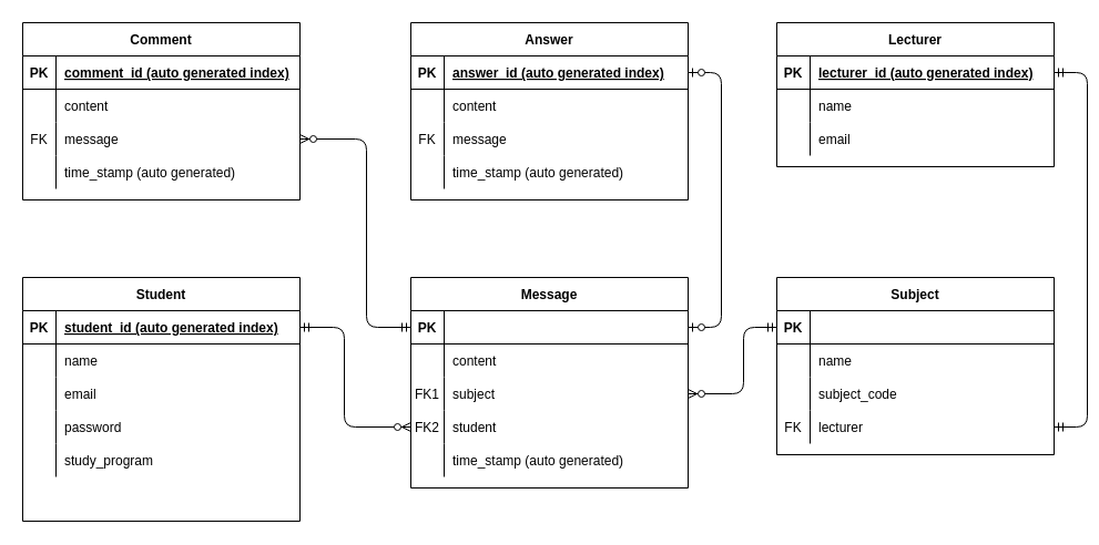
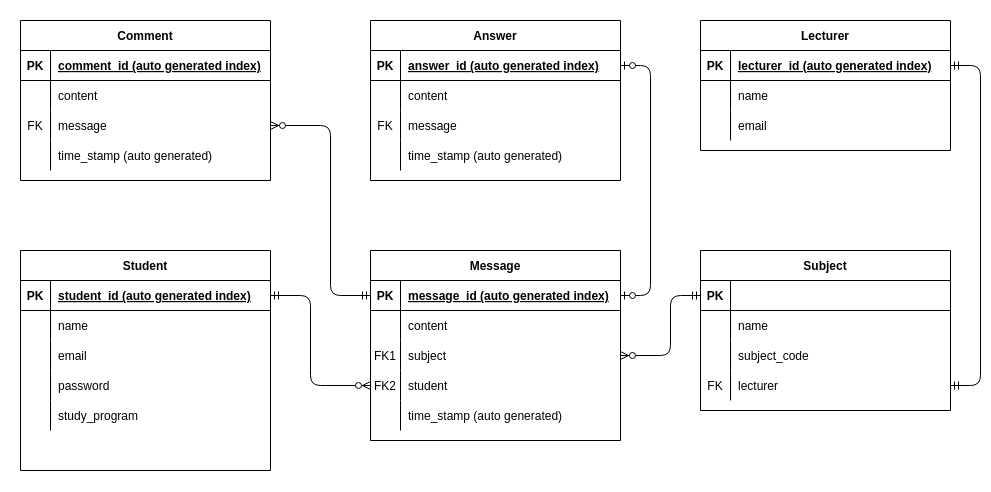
  <mxCell id="0" />
  <mxCell id="1" parent="0" />
  <mxCell id="2" value="" style="edgeStyle=entityRelationEdgeStyle;endArrow=ERmandOne;startArrow=ERmandOne;endFill=0;startFill=0;entryX=1;entryY=0.5;entryDx=0;entryDy=0;" parent="1" source="4" target="22" edge="1"><mxGeometry width="100" height="100" relative="1" as="geometry"><mxPoint x="650" y="70" as="sourcePoint" /><mxPoint x="710" y="95" as="targetPoint" /></mxGeometry></mxCell>
  <mxCell id="3" value="Lecturer" style="shape=table;startSize=30;container=1;collapsible=1;childLayout=tableLayout;fixedRows=1;rowLines=0;fontStyle=1;align=center;resizeLast=1;" parent="1" vertex="1"><mxGeometry x="700" y="20" width="250" height="130" as="geometry" /></mxCell>
  <mxCell id="4" value="" style="shape=partialRectangle;collapsible=0;dropTarget=0;pointerEvents=0;fillColor=none;points=[[0,0.5],[1,0.5]];portConstraint=eastwest;top=0;left=0;right=0;bottom=1;" parent="3" vertex="1"><mxGeometry y="30" width="250" height="30" as="geometry" /></mxCell>
  <mxCell id="5" value="PK" style="shape=partialRectangle;overflow=hidden;connectable=0;fillColor=none;top=0;left=0;bottom=0;right=0;fontStyle=1;" parent="4" vertex="1"><mxGeometry width="30" height="30" as="geometry" /></mxCell>
  <mxCell id="6" value="lecturer_id (auto generated index)" style="shape=partialRectangle;overflow=hidden;connectable=0;fillColor=none;top=0;left=0;bottom=0;right=0;align=left;spacingLeft=6;fontStyle=5;" parent="4" vertex="1"><mxGeometry x="30" width="220" height="30" as="geometry" /></mxCell>
  <mxCell id="7" value="" style="shape=partialRectangle;collapsible=0;dropTarget=0;pointerEvents=0;fillColor=none;points=[[0,0.5],[1,0.5]];portConstraint=eastwest;top=0;left=0;right=0;bottom=0;" parent="3" vertex="1"><mxGeometry y="60" width="250" height="30" as="geometry" /></mxCell>
  <mxCell id="8" value="" style="shape=partialRectangle;overflow=hidden;connectable=0;fillColor=none;top=0;left=0;bottom=0;right=0;" parent="7" vertex="1"><mxGeometry width="30" height="30" as="geometry" /></mxCell>
  <mxCell id="9" value="name" style="shape=partialRectangle;overflow=hidden;connectable=0;fillColor=none;top=0;left=0;bottom=0;right=0;align=left;spacingLeft=6;" parent="7" vertex="1"><mxGeometry x="30" width="220" height="30" as="geometry" /></mxCell>
  <mxCell id="10" value="" style="shape=partialRectangle;collapsible=0;dropTarget=0;pointerEvents=0;fillColor=none;points=[[0,0.5],[1,0.5]];portConstraint=eastwest;top=0;left=0;right=0;bottom=0;" parent="3" vertex="1"><mxGeometry y="90" width="250" height="30" as="geometry" /></mxCell>
  <mxCell id="11" value="" style="shape=partialRectangle;overflow=hidden;connectable=0;fillColor=none;top=0;left=0;bottom=0;right=0;" parent="10" vertex="1"><mxGeometry width="30" height="30" as="geometry" /></mxCell>
  <mxCell id="12" value="email" style="shape=partialRectangle;overflow=hidden;connectable=0;fillColor=none;top=0;left=0;bottom=0;right=0;align=left;spacingLeft=6;" parent="10" vertex="1"><mxGeometry x="30" width="220" height="30" as="geometry" /></mxCell>
  <mxCell id="13" value="Subject" style="shape=table;startSize=30;container=1;collapsible=1;childLayout=tableLayout;fixedRows=1;rowLines=0;fontStyle=1;align=center;resizeLast=1;" parent="1" vertex="1"><mxGeometry x="700" y="250" width="250" height="160" as="geometry" /></mxCell>
  <mxCell id="14" value="" style="shape=partialRectangle;collapsible=0;dropTarget=0;pointerEvents=0;fillColor=none;points=[[0,0.5],[1,0.5]];portConstraint=eastwest;top=0;left=0;right=0;bottom=1;" parent="13" vertex="1"><mxGeometry y="30" width="250" height="30" as="geometry" /></mxCell>
  <mxCell id="15" value="PK" style="shape=partialRectangle;overflow=hidden;connectable=0;fillColor=none;top=0;left=0;bottom=0;right=0;fontStyle=1;" parent="14" vertex="1"><mxGeometry width="30" height="30" as="geometry" /></mxCell>
  <mxCell id="16" value="" style="shape=partialRectangle;collapsible=0;dropTarget=0;pointerEvents=0;fillColor=none;points=[[0,0.5],[1,0.5]];portConstraint=eastwest;top=0;left=0;right=0;bottom=0;" parent="13" vertex="1"><mxGeometry y="60" width="250" height="30" as="geometry" /></mxCell>
  <mxCell id="17" value="" style="shape=partialRectangle;overflow=hidden;connectable=0;fillColor=none;top=0;left=0;bottom=0;right=0;" parent="16" vertex="1"><mxGeometry width="30" height="30" as="geometry" /></mxCell>
  <mxCell id="18" value="name" style="shape=partialRectangle;overflow=hidden;connectable=0;fillColor=none;top=0;left=0;bottom=0;right=0;align=left;spacingLeft=6;" parent="16" vertex="1"><mxGeometry x="30" width="220" height="30" as="geometry" /></mxCell>
  <mxCell id="19" value="" style="shape=partialRectangle;collapsible=0;dropTarget=0;pointerEvents=0;fillColor=none;points=[[0,0.5],[1,0.5]];portConstraint=eastwest;top=0;left=0;right=0;bottom=0;" vertex="1" parent="13"><mxGeometry y="90" width="250" height="30" as="geometry" /></mxCell>
  <mxCell id="20" value="" style="shape=partialRectangle;overflow=hidden;connectable=0;fillColor=none;top=0;left=0;bottom=0;right=0;" vertex="1" parent="19"><mxGeometry width="30" height="30" as="geometry" /></mxCell>
  <mxCell id="21" value="subject_code" style="shape=partialRectangle;overflow=hidden;connectable=0;fillColor=none;top=0;left=0;bottom=0;right=0;align=left;spacingLeft=6;" vertex="1" parent="19"><mxGeometry x="30" width="220" height="30" as="geometry" /></mxCell>
  <mxCell id="22" value="" style="shape=partialRectangle;collapsible=0;dropTarget=0;pointerEvents=0;fillColor=none;points=[[0,0.5],[1,0.5]];portConstraint=eastwest;top=0;left=0;right=0;bottom=0;" parent="13" vertex="1"><mxGeometry y="120" width="250" height="30" as="geometry" /></mxCell>
  <mxCell id="23" value="FK" style="shape=partialRectangle;overflow=hidden;connectable=0;fillColor=none;top=0;left=0;bottom=0;right=0;" parent="22" vertex="1"><mxGeometry width="30" height="30" as="geometry" /></mxCell>
  <mxCell id="24" value="lecturer" style="shape=partialRectangle;overflow=hidden;connectable=0;fillColor=none;top=0;left=0;bottom=0;right=0;align=left;spacingLeft=6;" parent="22" vertex="1"><mxGeometry x="30" width="220" height="30" as="geometry" /></mxCell>
  <mxCell id="25" value="Student" style="shape=table;startSize=30;container=1;collapsible=1;childLayout=tableLayout;fixedRows=1;rowLines=0;fontStyle=1;align=center;resizeLast=1;" parent="1" vertex="1"><mxGeometry x="20" y="250" width="250" height="220" as="geometry" /></mxCell>
  <mxCell id="26" value="" style="shape=partialRectangle;collapsible=0;dropTarget=0;pointerEvents=0;fillColor=none;points=[[0,0.5],[1,0.5]];portConstraint=eastwest;top=0;left=0;right=0;bottom=1;" parent="25" vertex="1"><mxGeometry y="30" width="250" height="30" as="geometry" /></mxCell>
  <mxCell id="27" value="PK" style="shape=partialRectangle;overflow=hidden;connectable=0;fillColor=none;top=0;left=0;bottom=0;right=0;fontStyle=1;" parent="26" vertex="1"><mxGeometry width="30" height="30" as="geometry" /></mxCell>
  <mxCell id="28" value="student_id (auto generated index)" style="shape=partialRectangle;overflow=hidden;connectable=0;fillColor=none;top=0;left=0;bottom=0;right=0;align=left;spacingLeft=6;fontStyle=5;" parent="26" vertex="1"><mxGeometry x="30" width="220" height="30" as="geometry" /></mxCell>
  <mxCell id="29" value="" style="shape=partialRectangle;collapsible=0;dropTarget=0;pointerEvents=0;fillColor=none;points=[[0,0.5],[1,0.5]];portConstraint=eastwest;top=0;left=0;right=0;bottom=0;" vertex="1" parent="25"><mxGeometry y="60" width="250" height="30" as="geometry" /></mxCell>
  <mxCell id="30" value="" style="shape=partialRectangle;overflow=hidden;connectable=0;fillColor=none;top=0;left=0;bottom=0;right=0;" vertex="1" parent="29"><mxGeometry width="30" height="30" as="geometry" /></mxCell>
  <mxCell id="31" value="name" style="shape=partialRectangle;overflow=hidden;connectable=0;fillColor=none;top=0;left=0;bottom=0;right=0;align=left;spacingLeft=6;" vertex="1" parent="29"><mxGeometry x="30" width="220" height="30" as="geometry" /></mxCell>
  <mxCell id="32" value="" style="shape=partialRectangle;collapsible=0;dropTarget=0;pointerEvents=0;fillColor=none;points=[[0,0.5],[1,0.5]];portConstraint=eastwest;top=0;left=0;right=0;bottom=0;" vertex="1" parent="25"><mxGeometry y="90" width="250" height="30" as="geometry" /></mxCell>
  <mxCell id="33" value="" style="shape=partialRectangle;overflow=hidden;connectable=0;fillColor=none;top=0;left=0;bottom=0;right=0;" vertex="1" parent="32"><mxGeometry width="30" height="30" as="geometry" /></mxCell>
  <mxCell id="34" value="email" style="shape=partialRectangle;overflow=hidden;connectable=0;fillColor=none;top=0;left=0;bottom=0;right=0;align=left;spacingLeft=6;" vertex="1" parent="32"><mxGeometry x="30" width="220" height="30" as="geometry" /></mxCell>
  <mxCell id="35" value="" style="shape=partialRectangle;collapsible=0;dropTarget=0;pointerEvents=0;fillColor=none;points=[[0,0.5],[1,0.5]];portConstraint=eastwest;top=0;left=0;right=0;bottom=0;" vertex="1" parent="25"><mxGeometry y="120" width="250" height="30" as="geometry" /></mxCell>
  <mxCell id="36" value="" style="shape=partialRectangle;overflow=hidden;connectable=0;fillColor=none;top=0;left=0;bottom=0;right=0;" vertex="1" parent="35"><mxGeometry width="30" height="30" as="geometry" /></mxCell>
  <mxCell id="37" value="password" style="shape=partialRectangle;overflow=hidden;connectable=0;fillColor=none;top=0;left=0;bottom=0;right=0;align=left;spacingLeft=6;" vertex="1" parent="35"><mxGeometry x="30" width="220" height="30" as="geometry" /></mxCell>
  <mxCell id="38" value="" style="shape=partialRectangle;collapsible=0;dropTarget=0;pointerEvents=0;fillColor=none;points=[[0,0.5],[1,0.5]];portConstraint=eastwest;top=0;left=0;right=0;bottom=0;" vertex="1" parent="25"><mxGeometry y="150" width="250" height="30" as="geometry" /></mxCell>
  <mxCell id="39" value="" style="shape=partialRectangle;overflow=hidden;connectable=0;fillColor=none;top=0;left=0;bottom=0;right=0;" vertex="1" parent="38"><mxGeometry width="30" height="30" as="geometry" /></mxCell>
  <mxCell id="40" value="study_program" style="shape=partialRectangle;overflow=hidden;connectable=0;fillColor=none;top=0;left=0;bottom=0;right=0;align=left;spacingLeft=6;" vertex="1" parent="38"><mxGeometry x="30" width="220" height="30" as="geometry" /></mxCell>
  <mxCell id="41" value="" style="shape=partialRectangle;collapsible=0;dropTarget=0;pointerEvents=0;fillColor=none;points=[[0,0.5],[1,0.5]];portConstraint=eastwest;top=0;left=0;right=0;bottom=0;" parent="25" vertex="1"><mxGeometry y="180" width="250" height="30" as="geometry" /></mxCell>
  <mxCell id="42" value="" style="shape=partialRectangle;overflow=hidden;connectable=0;fillColor=none;top=0;left=0;bottom=0;right=0;" parent="41" vertex="1"><mxGeometry width="30" height="30" as="geometry" /></mxCell>
  <mxCell id="43" value="Message" style="shape=table;startSize=30;container=1;collapsible=1;childLayout=tableLayout;fixedRows=1;rowLines=0;fontStyle=1;align=center;resizeLast=1;" vertex="1" parent="1"><mxGeometry x="370" y="250" width="250" height="190" as="geometry" /></mxCell>
  <mxCell id="44" value="" style="shape=partialRectangle;collapsible=0;dropTarget=0;pointerEvents=0;fillColor=none;points=[[0,0.5],[1,0.5]];portConstraint=eastwest;top=0;left=0;right=0;bottom=1;" vertex="1" parent="43"><mxGeometry y="30" width="250" height="30" as="geometry" /></mxCell>
  <mxCell id="45" value="PK" style="shape=partialRectangle;overflow=hidden;connectable=0;fillColor=none;top=0;left=0;bottom=0;right=0;fontStyle=1;" vertex="1" parent="44"><mxGeometry width="30" height="30" as="geometry" /></mxCell>
+ <mxCell id="46" value="message_id (auto generated index)" style="shape=partialRectangle;overflow=hidden;connectable=0;fillColor=none;top=0;left=0;bottom=0;right=0;align=left;spacingLeft=6;fontStyle=5;" vertex="1" parent="44"><mxGeometry x="30" width="220" height="30" as="geometry" /></mxCell>
  <mxCell id="47" value="" style="shape=partialRectangle;collapsible=0;dropTarget=0;pointerEvents=0;fillColor=none;points=[[0,0.5],[1,0.5]];portConstraint=eastwest;top=0;left=0;right=0;bottom=0;" vertex="1" parent="43"><mxGeometry y="60" width="250" height="30" as="geometry" /></mxCell>
  <mxCell id="48" value="" style="shape=partialRectangle;overflow=hidden;connectable=0;fillColor=none;top=0;left=0;bottom=0;right=0;" vertex="1" parent="47"><mxGeometry width="30" height="30" as="geometry" /></mxCell>
  <mxCell id="49" value="content" style="shape=partialRectangle;overflow=hidden;connectable=0;fillColor=none;top=0;left=0;bottom=0;right=0;align=left;spacingLeft=6;" vertex="1" parent="47"><mxGeometry x="30" width="220" height="30" as="geometry" /></mxCell>
  <mxCell id="50" value="" style="shape=partialRectangle;collapsible=0;dropTarget=0;pointerEvents=0;fillColor=none;points=[[0,0.5],[1,0.5]];portConstraint=eastwest;top=0;left=0;right=0;bottom=0;" vertex="1" parent="43"><mxGeometry y="90" width="250" height="30" as="geometry" /></mxCell>
  <mxCell id="51" value="FK1" style="shape=partialRectangle;overflow=hidden;connectable=0;fillColor=none;top=0;left=0;bottom=0;right=0;" vertex="1" parent="50"><mxGeometry width="30" height="30" as="geometry" /></mxCell>
  <mxCell id="52" value="subject" style="shape=partialRectangle;overflow=hidden;connectable=0;fillColor=none;top=0;left=0;bottom=0;right=0;align=left;spacingLeft=6;" vertex="1" parent="50"><mxGeometry x="30" width="220" height="30" as="geometry" /></mxCell>
  <mxCell id="53" value="" style="shape=partialRectangle;collapsible=0;dropTarget=0;pointerEvents=0;fillColor=none;points=[[0,0.5],[1,0.5]];portConstraint=eastwest;top=0;left=0;right=0;bottom=0;" vertex="1" parent="43"><mxGeometry y="120" width="250" height="30" as="geometry" /></mxCell>
  <mxCell id="54" value="FK2" style="shape=partialRectangle;overflow=hidden;connectable=0;fillColor=none;top=0;left=0;bottom=0;right=0;" vertex="1" parent="53"><mxGeometry width="30" height="30" as="geometry" /></mxCell>
  <mxCell id="55" value="student" style="shape=partialRectangle;overflow=hidden;connectable=0;fillColor=none;top=0;left=0;bottom=0;right=0;align=left;spacingLeft=6;" vertex="1" parent="53"><mxGeometry x="30" width="220" height="30" as="geometry" /></mxCell>
  <mxCell id="56" value="" style="shape=partialRectangle;collapsible=0;dropTarget=0;pointerEvents=0;fillColor=none;points=[[0,0.5],[1,0.5]];portConstraint=eastwest;top=0;left=0;right=0;bottom=0;" vertex="1" parent="43"><mxGeometry y="150" width="250" height="30" as="geometry" /></mxCell>
  <mxCell id="57" value="" style="shape=partialRectangle;overflow=hidden;connectable=0;fillColor=none;top=0;left=0;bottom=0;right=0;" vertex="1" parent="56"><mxGeometry width="30" height="30" as="geometry" /></mxCell>
  <mxCell id="58" value="time_stamp (auto generated)" style="shape=partialRectangle;overflow=hidden;connectable=0;fillColor=none;top=0;left=0;bottom=0;right=0;align=left;spacingLeft=6;" vertex="1" parent="56"><mxGeometry x="30" width="220" height="30" as="geometry" /></mxCell>
  <mxCell id="59" style="edgeStyle=orthogonalEdgeStyle;rounded=1;orthogonalLoop=1;jettySize=auto;html=1;exitX=0;exitY=0.5;exitDx=0;exitDy=0;entryX=1;entryY=0.5;entryDx=0;entryDy=0;startArrow=ERmandOne;startFill=0;endArrow=ERzeroToMany;endFill=1;" edge="1" parent="1" source="14" target="50"><mxGeometry relative="1" as="geometry"><Array as="points"><mxPoint x="670" y="295" /><mxPoint x="670" y="355" /></Array></mxGeometry></mxCell>
  <mxCell id="60" style="edgeStyle=orthogonalEdgeStyle;rounded=1;orthogonalLoop=1;jettySize=auto;html=1;exitX=1;exitY=0.5;exitDx=0;exitDy=0;entryX=0;entryY=0.5;entryDx=0;entryDy=0;startArrow=ERmandOne;startFill=0;endArrow=ERzeroToMany;endFill=1;" edge="1" parent="1" source="26" target="53"><mxGeometry relative="1" as="geometry"><Array as="points"><mxPoint x="310" y="295" /><mxPoint x="310" y="385" /></Array></mxGeometry></mxCell>
  <mxCell id="61" value="Comment" style="shape=table;startSize=30;container=1;collapsible=1;childLayout=tableLayout;fixedRows=1;rowLines=0;fontStyle=1;align=center;resizeLast=1;" vertex="1" parent="1"><mxGeometry x="20" y="20" width="250" height="160" as="geometry" /></mxCell>
  <mxCell id="62" value="" style="shape=partialRectangle;collapsible=0;dropTarget=0;pointerEvents=0;fillColor=none;points=[[0,0.5],[1,0.5]];portConstraint=eastwest;top=0;left=0;right=0;bottom=1;" vertex="1" parent="61"><mxGeometry y="30" width="250" height="30" as="geometry" /></mxCell>
  <mxCell id="63" value="PK" style="shape=partialRectangle;overflow=hidden;connectable=0;fillColor=none;top=0;left=0;bottom=0;right=0;fontStyle=1;" vertex="1" parent="62"><mxGeometry width="30" height="30" as="geometry" /></mxCell>
  <mxCell id="64" value="comment_id (auto generated index)" style="shape=partialRectangle;overflow=hidden;connectable=0;fillColor=none;top=0;left=0;bottom=0;right=0;align=left;spacingLeft=6;fontStyle=5;" vertex="1" parent="62"><mxGeometry x="30" width="220" height="30" as="geometry" /></mxCell>
  <mxCell id="65" value="" style="shape=partialRectangle;collapsible=0;dropTarget=0;pointerEvents=0;fillColor=none;points=[[0,0.5],[1,0.5]];portConstraint=eastwest;top=0;left=0;right=0;bottom=0;" vertex="1" parent="61"><mxGeometry y="60" width="250" height="30" as="geometry" /></mxCell>
  <mxCell id="66" value="" style="shape=partialRectangle;overflow=hidden;connectable=0;fillColor=none;top=0;left=0;bottom=0;right=0;" vertex="1" parent="65"><mxGeometry width="30" height="30" as="geometry" /></mxCell>
  <mxCell id="67" value="content" style="shape=partialRectangle;overflow=hidden;connectable=0;fillColor=none;top=0;left=0;bottom=0;right=0;align=left;spacingLeft=6;" vertex="1" parent="65"><mxGeometry x="30" width="220" height="30" as="geometry" /></mxCell>
  <mxCell id="68" value="" style="shape=partialRectangle;collapsible=0;dropTarget=0;pointerEvents=0;fillColor=none;points=[[0,0.5],[1,0.5]];portConstraint=eastwest;top=0;left=0;right=0;bottom=0;" vertex="1" parent="61"><mxGeometry y="90" width="250" height="30" as="geometry" /></mxCell>
  <mxCell id="69" value="FK" style="shape=partialRectangle;overflow=hidden;connectable=0;fillColor=none;top=0;left=0;bottom=0;right=0;" vertex="1" parent="68"><mxGeometry width="30" height="30" as="geometry" /></mxCell>
  <mxCell id="70" value="message" style="shape=partialRectangle;overflow=hidden;connectable=0;fillColor=none;top=0;left=0;bottom=0;right=0;align=left;spacingLeft=6;" vertex="1" parent="68"><mxGeometry x="30" width="220" height="30" as="geometry" /></mxCell>
  <mxCell id="71" value="" style="shape=partialRectangle;collapsible=0;dropTarget=0;pointerEvents=0;fillColor=none;points=[[0,0.5],[1,0.5]];portConstraint=eastwest;top=0;left=0;right=0;bottom=0;" vertex="1" parent="61"><mxGeometry y="120" width="250" height="30" as="geometry" /></mxCell>
  <mxCell id="72" value="" style="shape=partialRectangle;overflow=hidden;connectable=0;fillColor=none;top=0;left=0;bottom=0;right=0;" vertex="1" parent="71"><mxGeometry width="30" height="30" as="geometry" /></mxCell>
  <mxCell id="73" value="time_stamp (auto generated)" style="shape=partialRectangle;overflow=hidden;connectable=0;fillColor=none;top=0;left=0;bottom=0;right=0;align=left;spacingLeft=6;" vertex="1" parent="71"><mxGeometry x="30" width="220" height="30" as="geometry" /></mxCell>
  <mxCell id="74" value="Answer" style="shape=table;startSize=30;container=1;collapsible=1;childLayout=tableLayout;fixedRows=1;rowLines=0;fontStyle=1;align=center;resizeLast=1;" vertex="1" parent="1"><mxGeometry x="370" y="20" width="250" height="160" as="geometry" /></mxCell>
  <mxCell id="75" value="" style="shape=partialRectangle;collapsible=0;dropTarget=0;pointerEvents=0;fillColor=none;points=[[0,0.5],[1,0.5]];portConstraint=eastwest;top=0;left=0;right=0;bottom=1;" vertex="1" parent="74"><mxGeometry y="30" width="250" height="30" as="geometry" /></mxCell>
  <mxCell id="76" value="PK" style="shape=partialRectangle;overflow=hidden;connectable=0;fillColor=none;top=0;left=0;bottom=0;right=0;fontStyle=1;" vertex="1" parent="75"><mxGeometry width="30" height="30" as="geometry" /></mxCell>
  <mxCell id="77" value="answer_id (auto generated index)" style="shape=partialRectangle;overflow=hidden;connectable=0;fillColor=none;top=0;left=0;bottom=0;right=0;align=left;spacingLeft=6;fontStyle=5;" vertex="1" parent="75"><mxGeometry x="30" width="220" height="30" as="geometry" /></mxCell>
  <mxCell id="78" value="" style="shape=partialRectangle;collapsible=0;dropTarget=0;pointerEvents=0;fillColor=none;points=[[0,0.5],[1,0.5]];portConstraint=eastwest;top=0;left=0;right=0;bottom=0;" vertex="1" parent="74"><mxGeometry y="60" width="250" height="30" as="geometry" /></mxCell>
  <mxCell id="79" value="" style="shape=partialRectangle;overflow=hidden;connectable=0;fillColor=none;top=0;left=0;bottom=0;right=0;" vertex="1" parent="78"><mxGeometry width="30" height="30" as="geometry" /></mxCell>
  <mxCell id="80" value="content" style="shape=partialRectangle;overflow=hidden;connectable=0;fillColor=none;top=0;left=0;bottom=0;right=0;align=left;spacingLeft=6;" vertex="1" parent="78"><mxGeometry x="30" width="220" height="30" as="geometry" /></mxCell>
  <mxCell id="81" value="" style="shape=partialRectangle;collapsible=0;dropTarget=0;pointerEvents=0;fillColor=none;points=[[0,0.5],[1,0.5]];portConstraint=eastwest;top=0;left=0;right=0;bottom=0;" vertex="1" parent="74"><mxGeometry y="90" width="250" height="30" as="geometry" /></mxCell>
  <mxCell id="82" value="FK" style="shape=partialRectangle;overflow=hidden;connectable=0;fillColor=none;top=0;left=0;bottom=0;right=0;" vertex="1" parent="81"><mxGeometry width="30" height="30" as="geometry" /></mxCell>
  <mxCell id="83" value="message" style="shape=partialRectangle;overflow=hidden;connectable=0;fillColor=none;top=0;left=0;bottom=0;right=0;align=left;spacingLeft=6;" vertex="1" parent="81"><mxGeometry x="30" width="220" height="30" as="geometry" /></mxCell>
  <mxCell id="84" value="" style="shape=partialRectangle;collapsible=0;dropTarget=0;pointerEvents=0;fillColor=none;points=[[0,0.5],[1,0.5]];portConstraint=eastwest;top=0;left=0;right=0;bottom=0;" vertex="1" parent="74"><mxGeometry y="120" width="250" height="30" as="geometry" /></mxCell>
  <mxCell id="85" value="" style="shape=partialRectangle;overflow=hidden;connectable=0;fillColor=none;top=0;left=0;bottom=0;right=0;" vertex="1" parent="84"><mxGeometry width="30" height="30" as="geometry" /></mxCell>
  <mxCell id="86" value="time_stamp (auto generated)" style="shape=partialRectangle;overflow=hidden;connectable=0;fillColor=none;top=0;left=0;bottom=0;right=0;align=left;spacingLeft=6;" vertex="1" parent="84"><mxGeometry x="30" width="220" height="30" as="geometry" /></mxCell>
  <mxCell id="87" style="edgeStyle=orthogonalEdgeStyle;rounded=1;orthogonalLoop=1;jettySize=auto;html=1;exitX=1;exitY=0.5;exitDx=0;exitDy=0;entryX=1;entryY=0.5;entryDx=0;entryDy=0;startArrow=ERzeroToOne;startFill=1;endArrow=ERzeroToOne;endFill=1;" edge="1" parent="1" source="44" target="75"><mxGeometry relative="1" as="geometry"><Array as="points"><mxPoint x="650" y="295" /><mxPoint x="650" y="65" /></Array></mxGeometry></mxCell>
  <mxCell id="88" style="edgeStyle=orthogonalEdgeStyle;rounded=1;orthogonalLoop=1;jettySize=auto;html=1;exitX=0;exitY=0.5;exitDx=0;exitDy=0;entryX=1;entryY=0.5;entryDx=0;entryDy=0;startArrow=ERmandOne;startFill=0;endArrow=ERzeroToMany;endFill=1;" edge="1" parent="1" source="44" target="68"><mxGeometry relative="1" as="geometry"><Array as="points"><mxPoint x="330" y="295" /><mxPoint x="330" y="125" /></Array></mxGeometry></mxCell>
